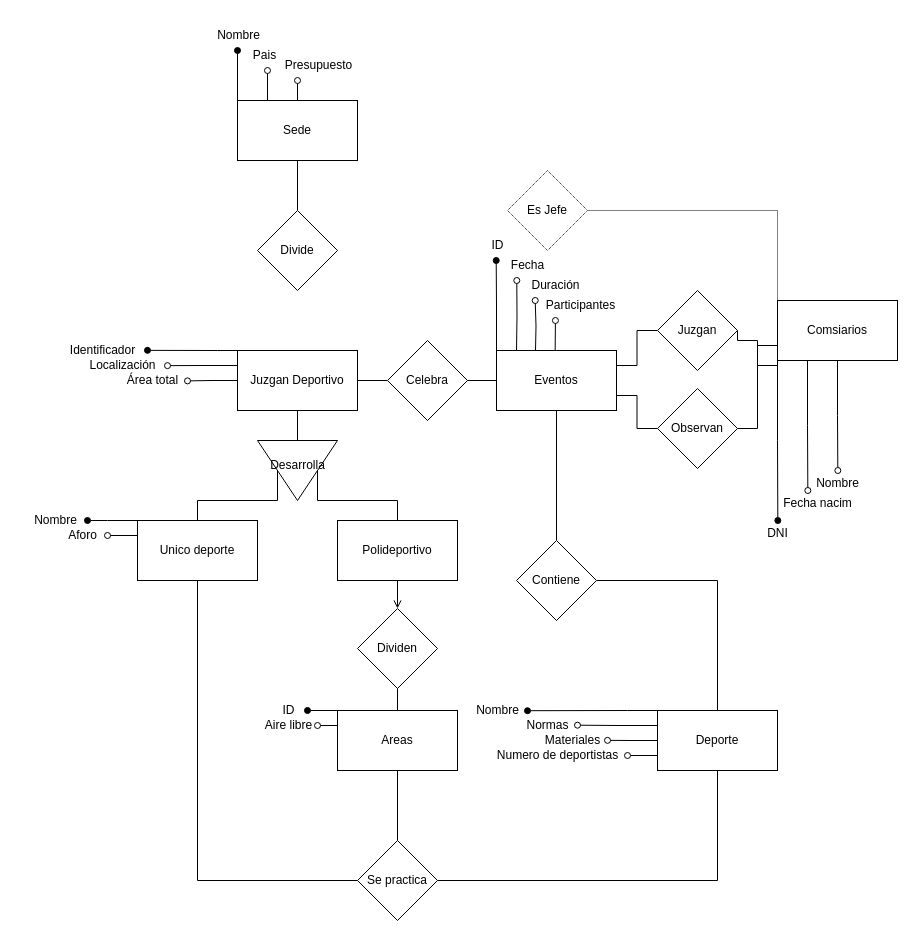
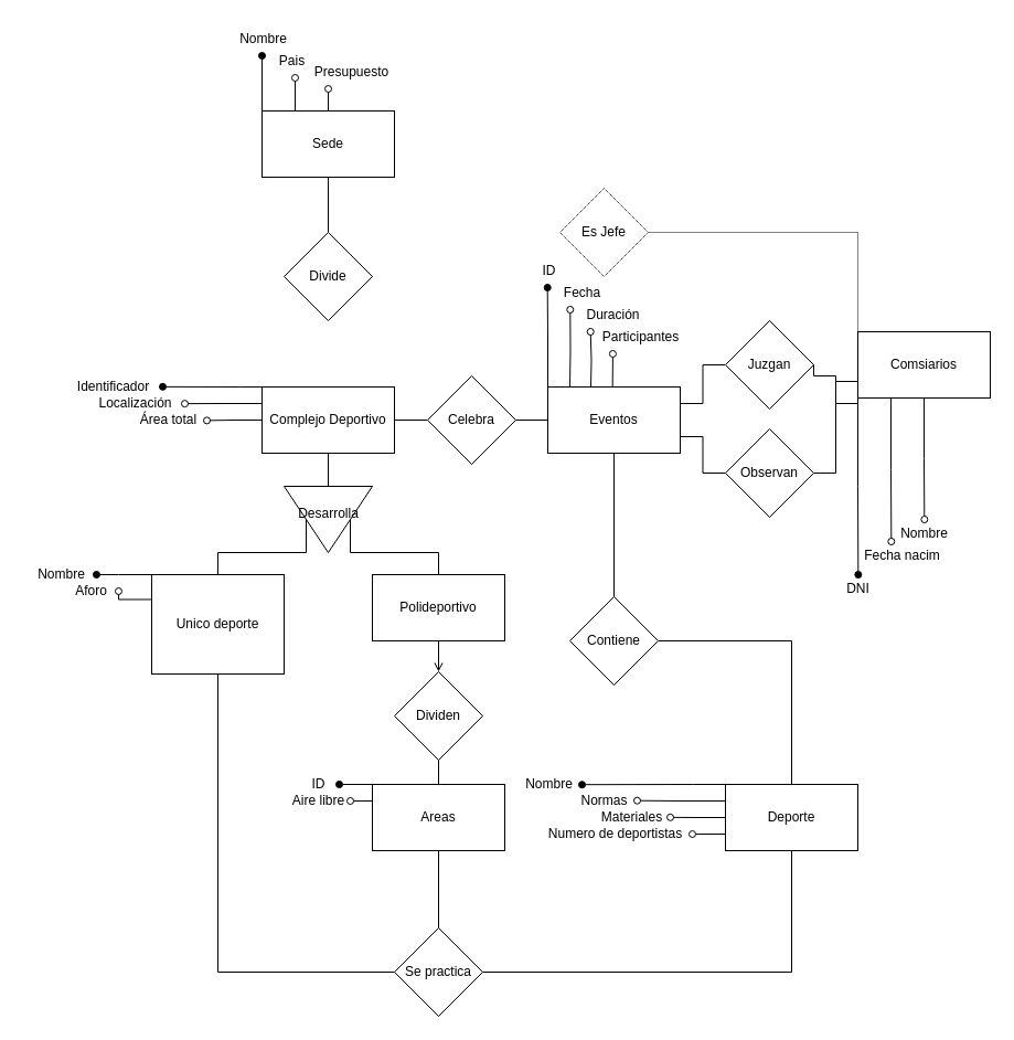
  <mxCell id="0" />
  <mxCell id="1" parent="0" />
  <mxCell id="2" value="" style="edgeStyle=orthogonalEdgeStyle;rounded=0;orthogonalLoop=1;jettySize=auto;html=1;endArrow=none;endFill=0;" parent="1" source="6" target="48" edge="1"><mxGeometry relative="1" as="geometry" /></mxCell>
  <mxCell id="3" style="edgeStyle=orthogonalEdgeStyle;rounded=0;orthogonalLoop=1;jettySize=auto;html=1;exitX=0;exitY=0;exitDx=0;exitDy=0;endArrow=oval;endFill=1;" parent="1" source="6" edge="1"><mxGeometry relative="1" as="geometry"><mxPoint x="237" y="50" as="targetPoint" /></mxGeometry></mxCell>
  <mxCell id="4" style="edgeStyle=orthogonalEdgeStyle;rounded=0;orthogonalLoop=1;jettySize=auto;html=1;exitX=0.25;exitY=0;exitDx=0;exitDy=0;endArrow=oval;endFill=0;" parent="1" source="6" edge="1"><mxGeometry relative="1" as="geometry"><mxPoint x="267" y="70" as="targetPoint" /></mxGeometry></mxCell>
  <mxCell id="5" style="edgeStyle=orthogonalEdgeStyle;rounded=0;orthogonalLoop=1;jettySize=auto;html=1;exitX=0.5;exitY=0;exitDx=0;exitDy=0;endArrow=oval;endFill=0;" parent="1" source="6" edge="1"><mxGeometry relative="1" as="geometry"><mxPoint x="297" y="80" as="targetPoint" /></mxGeometry></mxCell>
  <mxCell id="6" value="Sede" style="rounded=0;whiteSpace=wrap;html=1;" parent="1" vertex="1"><mxGeometry x="237" y="100" width="120" height="60" as="geometry" /></mxCell>
  <mxCell id="7" value="" style="edgeStyle=orthogonalEdgeStyle;rounded=0;orthogonalLoop=1;jettySize=auto;html=1;" parent="1" source="11" target="47" edge="1"><mxGeometry relative="1" as="geometry" /></mxCell>
  <mxCell id="8" style="edgeStyle=orthogonalEdgeStyle;rounded=0;orthogonalLoop=1;jettySize=auto;html=1;exitX=0;exitY=0.25;exitDx=0;exitDy=0;endArrow=oval;endFill=0;" parent="1" source="11" edge="1"><mxGeometry relative="1" as="geometry"><mxPoint x="167" y="365.143" as="targetPoint" /></mxGeometry></mxCell>
  <mxCell id="9" style="edgeStyle=orthogonalEdgeStyle;rounded=0;orthogonalLoop=1;jettySize=auto;html=1;exitX=0;exitY=0.5;exitDx=0;exitDy=0;endArrow=oval;endFill=0;" parent="1" source="11" edge="1"><mxGeometry relative="1" as="geometry"><mxPoint x="187" y="380.381" as="targetPoint" /></mxGeometry></mxCell>
  <mxCell id="10" style="edgeStyle=orthogonalEdgeStyle;rounded=0;orthogonalLoop=1;jettySize=auto;html=1;exitX=0;exitY=0;exitDx=0;exitDy=0;endArrow=oval;endFill=1;" parent="1" source="11" edge="1"><mxGeometry relative="1" as="geometry"><mxPoint x="147" y="349.857" as="targetPoint" /><Array as="points"><mxPoint x="217" y="350" /><mxPoint x="217" y="350" /></Array></mxGeometry></mxCell>
- <mxCell id="11" value="Juzgan Deportivo" style="rounded=0;whiteSpace=wrap;html=1;" parent="1" vertex="1"><mxGeometry x="237" y="350" width="120" height="60" as="geometry" /></mxCell>
+ <mxCell id="11" value="Complejo Deportivo" style="rounded=0;whiteSpace=wrap;html=1;" parent="1" vertex="1"><mxGeometry x="237" y="350" width="120" height="60" as="geometry" /></mxCell>
  <mxCell id="12" style="edgeStyle=orthogonalEdgeStyle;rounded=0;orthogonalLoop=1;jettySize=auto;html=1;exitX=0.5;exitY=0;exitDx=0;exitDy=0;entryX=0.5;entryY=1;entryDx=0;entryDy=0;endArrow=none;endFill=0;" parent="1" source="16" target="46" edge="1"><mxGeometry relative="1" as="geometry" /></mxCell>
  <mxCell id="13" style="edgeStyle=orthogonalEdgeStyle;rounded=0;orthogonalLoop=1;jettySize=auto;html=1;exitX=0;exitY=0;exitDx=0;exitDy=0;endArrow=oval;endFill=1;" parent="1" source="16" edge="1"><mxGeometry relative="1" as="geometry"><mxPoint x="87" y="520" as="targetPoint" /><Array as="points"><mxPoint x="107" y="520" /><mxPoint x="107" y="520" /></Array></mxGeometry></mxCell>
  <mxCell id="14" style="edgeStyle=orthogonalEdgeStyle;rounded=0;orthogonalLoop=1;jettySize=auto;html=1;exitX=0;exitY=0.25;exitDx=0;exitDy=0;endArrow=oval;endFill=0;" parent="1" source="16" edge="1"><mxGeometry relative="1" as="geometry"><mxPoint x="107" y="535" as="targetPoint" /></mxGeometry></mxCell>
  <mxCell id="15" style="edgeStyle=orthogonalEdgeStyle;rounded=0;orthogonalLoop=1;jettySize=auto;html=1;exitX=0.5;exitY=1;exitDx=0;exitDy=0;entryX=0;entryY=0.5;entryDx=0;entryDy=0;endArrow=none;endFill=0;" parent="1" source="16" target="78" edge="1"><mxGeometry relative="1" as="geometry" /></mxCell>
- <mxCell id="16" value="Unico deporte" style="rounded=0;whiteSpace=wrap;html=1;" parent="1" vertex="1"><mxGeometry x="137" y="520" width="120" height="60" as="geometry" /></mxCell>
+ <mxCell id="16" value="Unico deporte" style="rounded=0;whiteSpace=wrap;html=1;" parent="1" vertex="1"><mxGeometry x="137" y="520" width="120" height="90" as="geometry" /></mxCell>
  <mxCell id="17" value="" style="edgeStyle=orthogonalEdgeStyle;rounded=0;orthogonalLoop=1;jettySize=auto;html=1;endArrow=open;endFill=0;" parent="1" source="19" target="25" edge="1"><mxGeometry relative="1" as="geometry" /></mxCell>
  <mxCell id="18" style="edgeStyle=orthogonalEdgeStyle;rounded=0;orthogonalLoop=1;jettySize=auto;html=1;exitX=0.5;exitY=0;exitDx=0;exitDy=0;entryX=0.5;entryY=0;entryDx=0;entryDy=0;endArrow=none;endFill=0;" parent="1" source="19" target="46" edge="1"><mxGeometry relative="1" as="geometry"><mxPoint x="396.882" y="470" as="targetPoint" /></mxGeometry></mxCell>
  <mxCell id="19" value="Polideportivo" style="rounded=0;whiteSpace=wrap;html=1;" parent="1" vertex="1"><mxGeometry x="337" y="520" width="120" height="60" as="geometry" /></mxCell>
  <mxCell id="20" style="edgeStyle=orthogonalEdgeStyle;rounded=0;orthogonalLoop=1;jettySize=auto;html=1;exitX=0;exitY=0;exitDx=0;exitDy=0;endArrow=oval;endFill=1;" parent="1" source="23" edge="1"><mxGeometry relative="1" as="geometry"><mxPoint x="307" y="710.333" as="targetPoint" /></mxGeometry></mxCell>
  <mxCell id="21" style="edgeStyle=orthogonalEdgeStyle;rounded=0;orthogonalLoop=1;jettySize=auto;html=1;entryX=0.5;entryY=0;entryDx=0;entryDy=0;endArrow=none;endFill=0;" parent="1" source="23" target="78" edge="1"><mxGeometry relative="1" as="geometry" /></mxCell>
  <mxCell id="22" style="edgeStyle=orthogonalEdgeStyle;rounded=0;orthogonalLoop=1;jettySize=auto;html=1;exitX=0;exitY=0.25;exitDx=0;exitDy=0;endArrow=oval;endFill=0;" edge="1" parent="1" source="23"><mxGeometry relative="1" as="geometry"><mxPoint x="317" y="725.167" as="targetPoint" /></mxGeometry></mxCell>
  <mxCell id="23" value="Areas" style="rounded=0;whiteSpace=wrap;html=1;" parent="1" vertex="1"><mxGeometry x="337" y="710" width="120" height="60" as="geometry" /></mxCell>
  <mxCell id="24" style="edgeStyle=orthogonalEdgeStyle;rounded=0;orthogonalLoop=1;jettySize=auto;html=1;exitX=0.5;exitY=1;exitDx=0;exitDy=0;entryX=0.5;entryY=0;entryDx=0;entryDy=0;endArrow=none;endFill=0;" parent="1" source="25" target="23" edge="1"><mxGeometry relative="1" as="geometry" /></mxCell>
  <mxCell id="25" value="Dividen" style="rhombus;whiteSpace=wrap;html=1;rounded=0;" parent="1" vertex="1"><mxGeometry x="357" y="608" width="80" height="80" as="geometry" /></mxCell>
  <mxCell id="26" value="" style="edgeStyle=orthogonalEdgeStyle;rounded=0;orthogonalLoop=1;jettySize=auto;html=1;endArrow=none;endFill=0;" parent="1" source="32" target="45" edge="1"><mxGeometry relative="1" as="geometry" /></mxCell>
  <mxCell id="27" style="edgeStyle=orthogonalEdgeStyle;rounded=0;orthogonalLoop=1;jettySize=auto;html=1;exitX=0;exitY=0;exitDx=0;exitDy=0;endArrow=oval;endFill=1;" parent="1" source="32" edge="1"><mxGeometry relative="1" as="geometry"><mxPoint x="495.706" y="260" as="targetPoint" /></mxGeometry></mxCell>
  <mxCell id="28" style="edgeStyle=orthogonalEdgeStyle;rounded=0;orthogonalLoop=1;jettySize=auto;html=1;exitX=0.25;exitY=0;exitDx=0;exitDy=0;endArrow=oval;endFill=0;" parent="1" edge="1"><mxGeometry relative="1" as="geometry"><mxPoint x="516.294" y="280" as="targetPoint" /><mxPoint x="516" y="350" as="sourcePoint" /></mxGeometry></mxCell>
  <mxCell id="29" style="edgeStyle=orthogonalEdgeStyle;rounded=0;orthogonalLoop=1;jettySize=auto;html=1;exitX=0.5;exitY=0;exitDx=0;exitDy=0;endArrow=oval;endFill=0;" parent="1" edge="1"><mxGeometry relative="1" as="geometry"><mxPoint x="534.706" y="300" as="targetPoint" /><mxPoint x="535" y="350" as="sourcePoint" /></mxGeometry></mxCell>
  <mxCell id="30" style="edgeStyle=orthogonalEdgeStyle;rounded=0;orthogonalLoop=1;jettySize=auto;html=1;exitX=0.75;exitY=0;exitDx=0;exitDy=0;endArrow=oval;endFill=0;" parent="1" edge="1"><mxGeometry relative="1" as="geometry"><mxPoint x="554.954" y="320" as="targetPoint" /><mxPoint x="554.66" y="350" as="sourcePoint" /></mxGeometry></mxCell>
  <mxCell id="31" value="" style="edgeStyle=orthogonalEdgeStyle;rounded=0;orthogonalLoop=1;jettySize=auto;html=1;endArrow=none;endFill=0;" parent="1" source="32" target="76" edge="1"><mxGeometry relative="1" as="geometry" /></mxCell>
  <mxCell id="32" value="Eventos" style="whiteSpace=wrap;html=1;" parent="1" vertex="1"><mxGeometry x="496" y="350" width="120" height="60" as="geometry" /></mxCell>
  <mxCell id="33" style="edgeStyle=orthogonalEdgeStyle;rounded=0;orthogonalLoop=1;jettySize=auto;html=1;exitX=0;exitY=0.25;exitDx=0;exitDy=0;entryX=1;entryY=0.5;entryDx=0;entryDy=0;endArrow=none;endFill=0;" parent="1" source="39" target="41" edge="1"><mxGeometry relative="1" as="geometry"><Array as="points"><mxPoint x="757" y="365" /><mxPoint x="757" y="340" /></Array></mxGeometry></mxCell>
  <mxCell id="34" style="edgeStyle=orthogonalEdgeStyle;rounded=0;orthogonalLoop=1;jettySize=auto;html=1;exitX=0;exitY=0.75;exitDx=0;exitDy=0;entryX=1;entryY=0.5;entryDx=0;entryDy=0;endArrow=none;endFill=0;" parent="1" source="39" target="43" edge="1"><mxGeometry relative="1" as="geometry" /></mxCell>
  <mxCell id="35" style="edgeStyle=orthogonalEdgeStyle;rounded=0;orthogonalLoop=1;jettySize=auto;html=1;entryX=1;entryY=0.5;entryDx=0;entryDy=0;endArrow=none;endFill=0;dashed=1;dashPattern=1 1;" parent="1" source="39" target="49" edge="1"><mxGeometry relative="1" as="geometry"><mxPoint x="827" y="140" as="targetPoint" /><Array as="points"><mxPoint x="777" y="210" /></Array></mxGeometry></mxCell>
  <mxCell id="36" style="edgeStyle=orthogonalEdgeStyle;rounded=0;orthogonalLoop=1;jettySize=auto;html=1;exitX=0;exitY=1;exitDx=0;exitDy=0;endArrow=oval;endFill=1;" parent="1" source="39" edge="1"><mxGeometry relative="1" as="geometry"><mxPoint x="777.333" y="520" as="targetPoint" /></mxGeometry></mxCell>
  <mxCell id="37" style="edgeStyle=orthogonalEdgeStyle;rounded=0;orthogonalLoop=1;jettySize=auto;html=1;exitX=0.25;exitY=1;exitDx=0;exitDy=0;endArrow=oval;endFill=0;" parent="1" source="39" edge="1"><mxGeometry relative="1" as="geometry"><mxPoint x="807.333" y="490" as="targetPoint" /></mxGeometry></mxCell>
  <mxCell id="38" style="edgeStyle=orthogonalEdgeStyle;rounded=0;orthogonalLoop=1;jettySize=auto;html=1;exitX=0.5;exitY=1;exitDx=0;exitDy=0;endArrow=oval;endFill=0;" parent="1" source="39" edge="1"><mxGeometry relative="1" as="geometry"><mxPoint x="837.333" y="470" as="targetPoint" /></mxGeometry></mxCell>
  <mxCell id="39" value="Comsiarios" style="whiteSpace=wrap;html=1;" parent="1" vertex="1"><mxGeometry x="777" y="300" width="120" height="60" as="geometry" /></mxCell>
  <mxCell id="40" style="edgeStyle=orthogonalEdgeStyle;rounded=0;orthogonalLoop=1;jettySize=auto;html=1;exitX=0;exitY=0.5;exitDx=0;exitDy=0;entryX=1;entryY=0.25;entryDx=0;entryDy=0;endArrow=none;endFill=0;" parent="1" source="41" target="32" edge="1"><mxGeometry relative="1" as="geometry" /></mxCell>
  <mxCell id="41" value="Juzgan" style="rhombus;whiteSpace=wrap;html=1;" parent="1" vertex="1"><mxGeometry x="657" y="290" width="80" height="80" as="geometry" /></mxCell>
  <mxCell id="42" style="edgeStyle=orthogonalEdgeStyle;rounded=0;orthogonalLoop=1;jettySize=auto;html=1;exitX=0;exitY=0.5;exitDx=0;exitDy=0;entryX=1;entryY=0.75;entryDx=0;entryDy=0;endArrow=none;endFill=0;" parent="1" source="43" target="32" edge="1"><mxGeometry relative="1" as="geometry" /></mxCell>
  <mxCell id="43" value="Observan" style="rhombus;whiteSpace=wrap;html=1;" parent="1" vertex="1"><mxGeometry x="657" y="388" width="80" height="80" as="geometry" /></mxCell>
  <mxCell id="44" value="" style="edgeStyle=orthogonalEdgeStyle;rounded=0;orthogonalLoop=1;jettySize=auto;html=1;endArrow=none;endFill=0;" parent="1" source="45" target="11" edge="1"><mxGeometry relative="1" as="geometry" /></mxCell>
  <mxCell id="45" value="Celebra" style="rhombus;whiteSpace=wrap;html=1;" parent="1" vertex="1"><mxGeometry x="387" y="340" width="80" height="80" as="geometry" /></mxCell>
  <mxCell id="46" value="" style="triangle;whiteSpace=wrap;html=1;rotation=90;" parent="1" vertex="1"><mxGeometry x="267" y="430" width="60" height="80" as="geometry" /></mxCell>
  <mxCell id="47" value="Desarrolla" style="text;html=1;align=center;verticalAlign=middle;resizable=0;points=[];autosize=1;strokeColor=none;fillColor=none;" parent="1" vertex="1"><mxGeometry x="257" y="450" width="80" height="30" as="geometry" /></mxCell>
  <mxCell id="48" value="Divide" style="rhombus;whiteSpace=wrap;html=1;rounded=0;" parent="1" vertex="1"><mxGeometry x="257" y="210" width="80" height="80" as="geometry" /></mxCell>
  <mxCell id="49" value="Es Jefe" style="rhombus;whiteSpace=wrap;html=1;dashed=1;dashPattern=1 1;" parent="1" vertex="1"><mxGeometry x="507" y="170" width="80" height="80" as="geometry" /></mxCell>
  <mxCell id="50" value="Nombre" style="text;html=1;align=center;verticalAlign=middle;resizable=0;points=[];autosize=1;strokeColor=none;fillColor=none;" parent="1" vertex="1"><mxGeometry x="203" y="20" width="70" height="30" as="geometry" /></mxCell>
  <mxCell id="51" value="Pais" style="text;html=1;align=center;verticalAlign=middle;resizable=0;points=[];autosize=1;strokeColor=none;fillColor=none;" parent="1" vertex="1"><mxGeometry x="239" y="40" width="50" height="30" as="geometry" /></mxCell>
  <mxCell id="52" value="Presupuesto" style="text;html=1;align=center;verticalAlign=middle;resizable=0;points=[];autosize=1;strokeColor=none;fillColor=none;" parent="1" vertex="1"><mxGeometry x="273" y="50" width="90" height="30" as="geometry" /></mxCell>
  <mxCell id="53" value="Identificador" style="text;html=1;align=center;verticalAlign=middle;resizable=0;points=[];autosize=1;strokeColor=none;fillColor=none;" parent="1" vertex="1"><mxGeometry x="57" y="335" width="90" height="30" as="geometry" /></mxCell>
  <mxCell id="54" value="Localización" style="text;html=1;align=center;verticalAlign=middle;resizable=0;points=[];autosize=1;strokeColor=none;fillColor=none;" parent="1" vertex="1"><mxGeometry y="350" width="90" height="30" as="geometry" x="77" /></mxCell>
  <mxCell id="55" value="Área total" style="text;html=1;align=center;verticalAlign=middle;resizable=0;points=[];autosize=1;strokeColor=none;fillColor=none;" parent="1" vertex="1"><mxGeometry x="117" y="365" width="70" height="30" as="geometry" /></mxCell>
  <mxCell id="56" style="edgeStyle=orthogonalEdgeStyle;rounded=0;orthogonalLoop=1;jettySize=auto;html=1;exitX=0;exitY=0;exitDx=0;exitDy=0;endArrow=oval;endFill=1;" parent="1" source="60" edge="1"><mxGeometry relative="1" as="geometry"><mxPoint x="527" y="710.207" as="targetPoint" /><Array as="points"><mxPoint x="627" y="710" /><mxPoint x="627" y="710" /></Array></mxGeometry></mxCell>
  <mxCell id="57" style="edgeStyle=orthogonalEdgeStyle;rounded=0;orthogonalLoop=1;jettySize=auto;html=1;exitX=0;exitY=0.25;exitDx=0;exitDy=0;endArrow=oval;endFill=0;" parent="1" source="60" edge="1"><mxGeometry relative="1" as="geometry"><mxPoint x="577" y="724.69" as="targetPoint" /></mxGeometry></mxCell>
  <mxCell id="58" style="edgeStyle=orthogonalEdgeStyle;rounded=0;orthogonalLoop=1;jettySize=auto;html=1;exitX=0;exitY=0.5;exitDx=0;exitDy=0;endArrow=oval;endFill=0;" parent="1" source="60" edge="1"><mxGeometry relative="1" as="geometry"><mxPoint x="607" y="739.862" as="targetPoint" /></mxGeometry></mxCell>
  <mxCell id="59" style="edgeStyle=orthogonalEdgeStyle;rounded=0;orthogonalLoop=1;jettySize=auto;html=1;exitX=0;exitY=0.75;exitDx=0;exitDy=0;endArrow=oval;endFill=0;" parent="1" source="60" edge="1"><mxGeometry relative="1" as="geometry"><mxPoint x="627" y="755.034" as="targetPoint" /></mxGeometry></mxCell>
  <mxCell id="60" value="Deporte" style="whiteSpace=wrap;html=1;" parent="1" vertex="1"><mxGeometry x="657" y="710" width="120" height="60" as="geometry" /></mxCell>
  <mxCell id="61" value="Nombre" style="text;html=1;align=center;verticalAlign=middle;resizable=0;points=[];autosize=1;strokeColor=none;fillColor=none;" parent="1" vertex="1"><mxGeometry x="20" y="505" width="70" height="30" as="geometry" /></mxCell>
  <mxCell id="62" value="Aforo" style="text;html=1;align=center;verticalAlign=middle;resizable=0;points=[];autosize=1;strokeColor=none;fillColor=none;" parent="1" vertex="1"><mxGeometry x="57" y="520" width="50" height="30" as="geometry" /></mxCell>
  <mxCell id="63" value="Nombre" style="text;html=1;align=center;verticalAlign=middle;resizable=0;points=[];autosize=1;strokeColor=none;fillColor=none;" parent="1" vertex="1"><mxGeometry x="462" y="695" width="70" height="30" as="geometry" /></mxCell>
  <mxCell id="64" value="Numero de deportistas" style="text;html=1;align=center;verticalAlign=middle;resizable=0;points=[];autosize=1;strokeColor=none;fillColor=none;" parent="1" vertex="1"><mxGeometry x="487" y="740" width="140" height="30" as="geometry" /></mxCell>
  <mxCell id="65" value="Normas" style="text;html=1;align=center;verticalAlign=middle;resizable=0;points=[];autosize=1;strokeColor=none;fillColor=none;" parent="1" vertex="1"><mxGeometry x="512" y="710" width="70" height="30" as="geometry" /></mxCell>
  <mxCell id="66" value="Materiales" style="text;html=1;align=center;verticalAlign=middle;resizable=0;points=[];autosize=1;strokeColor=none;fillColor=none;" parent="1" vertex="1"><mxGeometry x="532" y="725" width="80" height="30" as="geometry" /></mxCell>
  <mxCell id="67" value="ID" style="text;html=1;align=center;verticalAlign=middle;resizable=0;points=[];autosize=1;strokeColor=none;fillColor=none;" parent="1" vertex="1"><mxGeometry x="477" y="230" width="40" height="30" as="geometry" /></mxCell>
  <mxCell id="68" value="Fecha" style="text;html=1;align=center;verticalAlign=middle;resizable=0;points=[];autosize=1;strokeColor=none;fillColor=none;" parent="1" vertex="1"><mxGeometry x="497" y="250" width="60" height="30" as="geometry" /></mxCell>
  <mxCell id="69" value="Duración" style="text;html=1;align=center;verticalAlign=middle;resizable=0;points=[];autosize=1;strokeColor=none;fillColor=none;" parent="1" vertex="1"><mxGeometry x="520" y="270" width="70" height="30" as="geometry" /></mxCell>
  <mxCell id="70" value="Participantes" style="text;html=1;align=center;verticalAlign=middle;resizable=0;points=[];autosize=1;strokeColor=none;fillColor=none;" parent="1" vertex="1"><mxGeometry x="535" y="290" width="90" height="30" as="geometry" /></mxCell>
  <mxCell id="71" value="DNI" style="text;html=1;align=center;verticalAlign=middle;resizable=0;points=[];autosize=1;strokeColor=none;fillColor=none;" parent="1" vertex="1"><mxGeometry x="757" y="518" width="40" height="30" as="geometry" /></mxCell>
  <mxCell id="72" value="Fecha nacim" style="text;html=1;align=center;verticalAlign=middle;resizable=0;points=[];autosize=1;strokeColor=none;fillColor=none;" parent="1" vertex="1"><mxGeometry x="772" y="488" width="90" height="30" as="geometry" /></mxCell>
  <mxCell id="73" value="Nombre" style="text;html=1;align=center;verticalAlign=middle;resizable=0;points=[];autosize=1;strokeColor=none;fillColor=none;" parent="1" vertex="1"><mxGeometry x="802" y="468" width="70" height="30" as="geometry" /></mxCell>
  <mxCell id="74" value="ID" style="text;html=1;align=center;verticalAlign=middle;resizable=0;points=[];autosize=1;strokeColor=none;fillColor=none;" parent="1" vertex="1"><mxGeometry x="268" y="695" width="40" height="30" as="geometry" /></mxCell>
  <mxCell id="75" style="edgeStyle=orthogonalEdgeStyle;rounded=0;orthogonalLoop=1;jettySize=auto;html=1;endArrow=none;endFill=0;" parent="1" source="76" target="60" edge="1"><mxGeometry relative="1" as="geometry" /></mxCell>
  <mxCell id="76" value="Contiene" style="rhombus;whiteSpace=wrap;html=1;" parent="1" vertex="1"><mxGeometry x="516" y="540" width="80" height="80" as="geometry" /></mxCell>
  <mxCell id="77" style="edgeStyle=orthogonalEdgeStyle;rounded=0;orthogonalLoop=1;jettySize=auto;html=1;exitX=1;exitY=0.5;exitDx=0;exitDy=0;entryX=0.5;entryY=1;entryDx=0;entryDy=0;endArrow=none;endFill=0;" parent="1" source="78" target="60" edge="1"><mxGeometry relative="1" as="geometry" /></mxCell>
  <mxCell id="78" value="Se practica" style="rhombus;whiteSpace=wrap;html=1;" parent="1" vertex="1"><mxGeometry x="357" y="840" width="80" height="80" as="geometry" /></mxCell>
  <mxCell id="79" value="Aire libre" style="text;html=1;align=center;verticalAlign=middle;resizable=0;points=[];autosize=1;strokeColor=none;fillColor=none;" vertex="1" parent="1"><mxGeometry x="253" y="710" width="70" height="30" as="geometry" /></mxCell>
